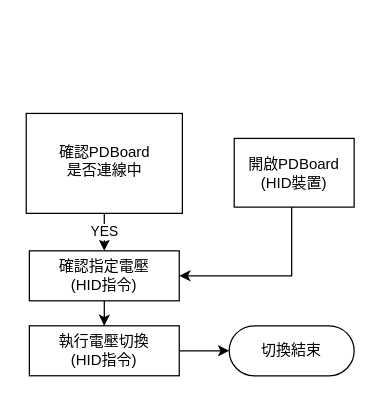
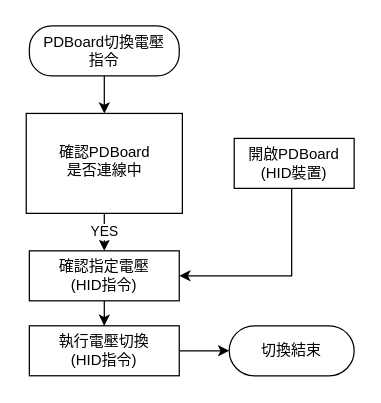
  <mxCell id="0" />
  <mxCell id="1" parent="0" />
+ <mxCell id="2" value="" style="edgeStyle=orthogonalEdgeStyle;rounded=0;orthogonalLoop=1;jettySize=auto;html=1;" edge="1" parent="1" source="3" target="5"><mxGeometry relative="1" as="geometry" /></mxCell>
+ <mxCell id="3" value="PDBoard切換電壓&lt;br&gt;指令" style="rounded=1;whiteSpace=wrap;html=1;fontSize=12;glass=0;strokeWidth=1;shadow=0;arcSize=45;" parent="1" vertex="1"><mxGeometry x="23" y="20" width="120" height="40" as="geometry" /></mxCell>
  <mxCell id="4" value="YES" style="edgeStyle=orthogonalEdgeStyle;rounded=0;orthogonalLoop=1;jettySize=auto;html=1;entryX=0.5;entryY=0;entryDx=0;entryDy=0;" edge="1" parent="1" source="5" target="9"><mxGeometry relative="1" as="geometry" /></mxCell>
  <mxCell id="5" value="確認PDBoard&lt;br&gt;是否連線中" style="whiteSpace=wrap;html=1;shadow=0;fontFamily=Helvetica;fontSize=12;align=center;strokeWidth=1;spacing=6;spacingTop=-4;rounded=0;" parent="1" vertex="1"><mxGeometry x="20.5" y="90" width="125" height="80" as="geometry" /></mxCell>
  <mxCell id="6" style="edgeStyle=orthogonalEdgeStyle;rounded=0;orthogonalLoop=1;jettySize=auto;html=1;entryX=1;entryY=0.5;entryDx=0;entryDy=0;" edge="1" parent="1" source="7" target="9"><mxGeometry relative="1" as="geometry"><Array as="points"><mxPoint x="233" y="220" /></Array></mxGeometry></mxCell>
- <mxCell id="7" value="開啟PDBoard&lt;br&gt;(HID裝置)" style="rounded=1;whiteSpace=wrap;html=1;fontSize=12;glass=0;strokeWidth=1;shadow=0;arcSize=0;" parent="1" vertex="1"><mxGeometry x="187" y="110" width="96" height="55" as="geometry" /></mxCell>
+ <mxCell id="7" value="開啟PDBoard&lt;br&gt;(HID裝置)" style="rounded=1;whiteSpace=wrap;html=1;fontSize=12;glass=0;strokeWidth=1;shadow=0;arcSize=0;" parent="1" vertex="1"><mxGeometry x="187" y="110" width="96" height="40" as="geometry" /></mxCell>
  <mxCell id="8" style="edgeStyle=orthogonalEdgeStyle;rounded=0;orthogonalLoop=1;jettySize=auto;html=1;entryX=0.5;entryY=0;entryDx=0;entryDy=0;" edge="1" parent="1" source="9" target="11"><mxGeometry relative="1" as="geometry" /></mxCell>
  <mxCell id="9" value="確認指定電壓&lt;br&gt;(HID指令)" style="whiteSpace=wrap;html=1;fontSize=12;glass=0;strokeWidth=1;shadow=0;arcSize=0;rounded=0;" parent="1" vertex="1"><mxGeometry x="23" y="200" width="120" height="40" as="geometry" /></mxCell>
  <mxCell id="10" value="" style="edgeStyle=orthogonalEdgeStyle;rounded=0;orthogonalLoop=1;jettySize=auto;html=1;" edge="1" parent="1" source="11" target="12"><mxGeometry relative="1" as="geometry" /></mxCell>
  <mxCell id="11" value="執行電壓切換&lt;br&gt;(HID指令)" style="rounded=1;whiteSpace=wrap;html=1;fontSize=12;glass=0;strokeWidth=1;shadow=0;arcSize=0;" vertex="1" parent="1"><mxGeometry x="23" y="260" width="120" height="40" as="geometry" /></mxCell>
  <mxCell id="12" value="切換結束" style="rounded=1;whiteSpace=wrap;html=1;arcSize=50;" vertex="1" parent="1"><mxGeometry x="183" y="260" width="100" height="40" as="geometry" /></mxCell>
